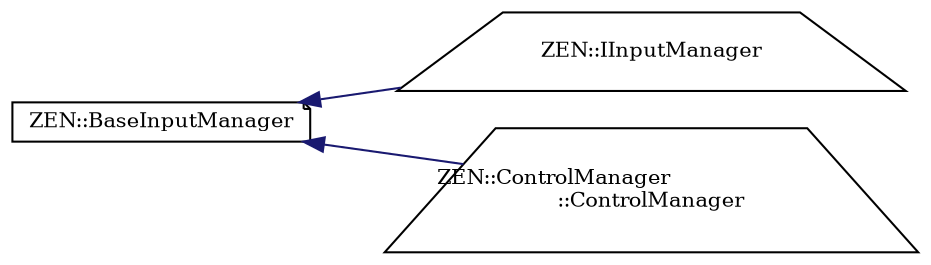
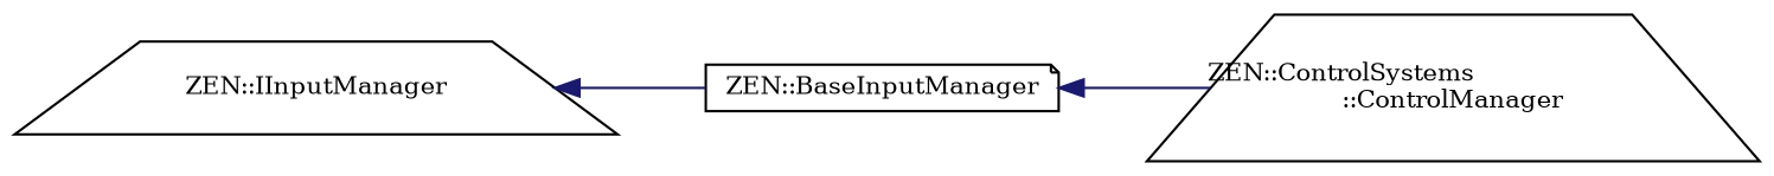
  digraph {
    fontname="DejaVu Serif"
    rankdir=LR
    node [color=black fillcolor=white fontname="DejaVu Serif" fontsize=10 shape=trapezium style=filled]
    edge [color=midnightblue dir=back fontname="DejaVu Serif" fontsize=10 labelfontname=Helvetica labelfontsize=10 style=solid]
    n1 [height=0.2 label="ZEN::IInputManager" width=0.4]
    n2 [height=0.2 label="ZEN::BaseInputManager" shape=note width=0.4]
-   n3 [height=0.2 label="ZEN::ControlManager\l::ControlManager" width=0.4]
-   n2 -> n1
+   n3 [height=0.2 label="ZEN::ControlSystems\l::ControlManager" width=0.4]
+   n1 -> n2
    n2 -> n3
  }
